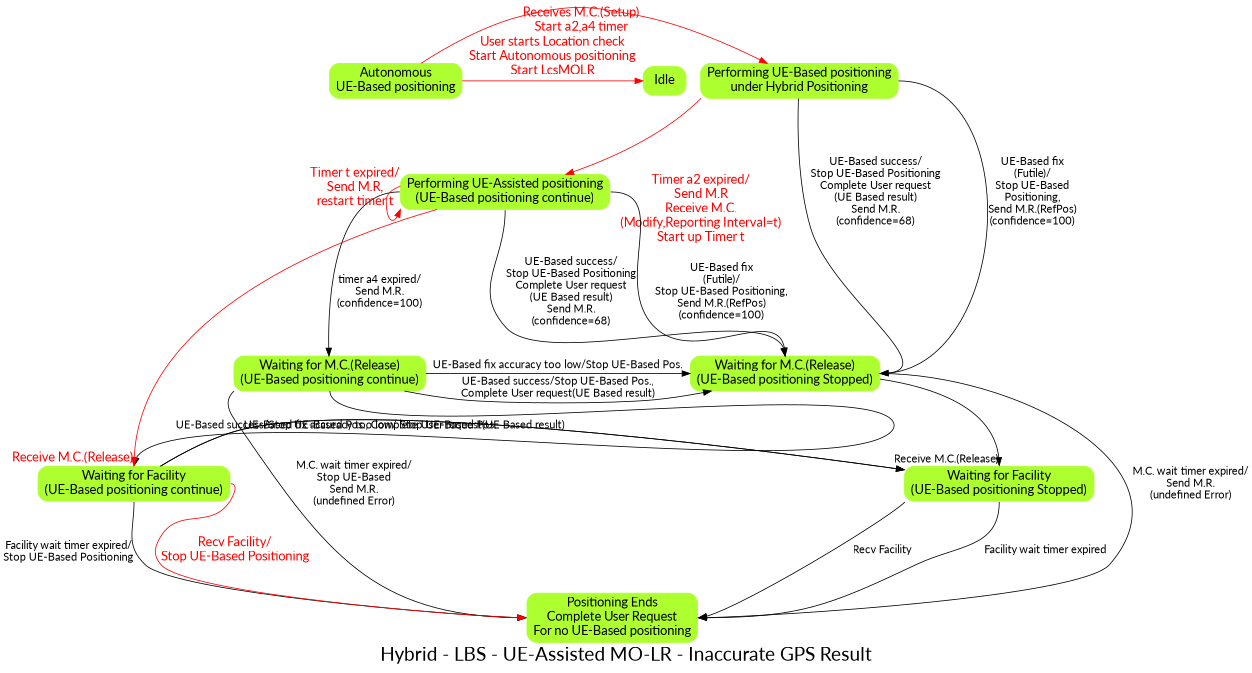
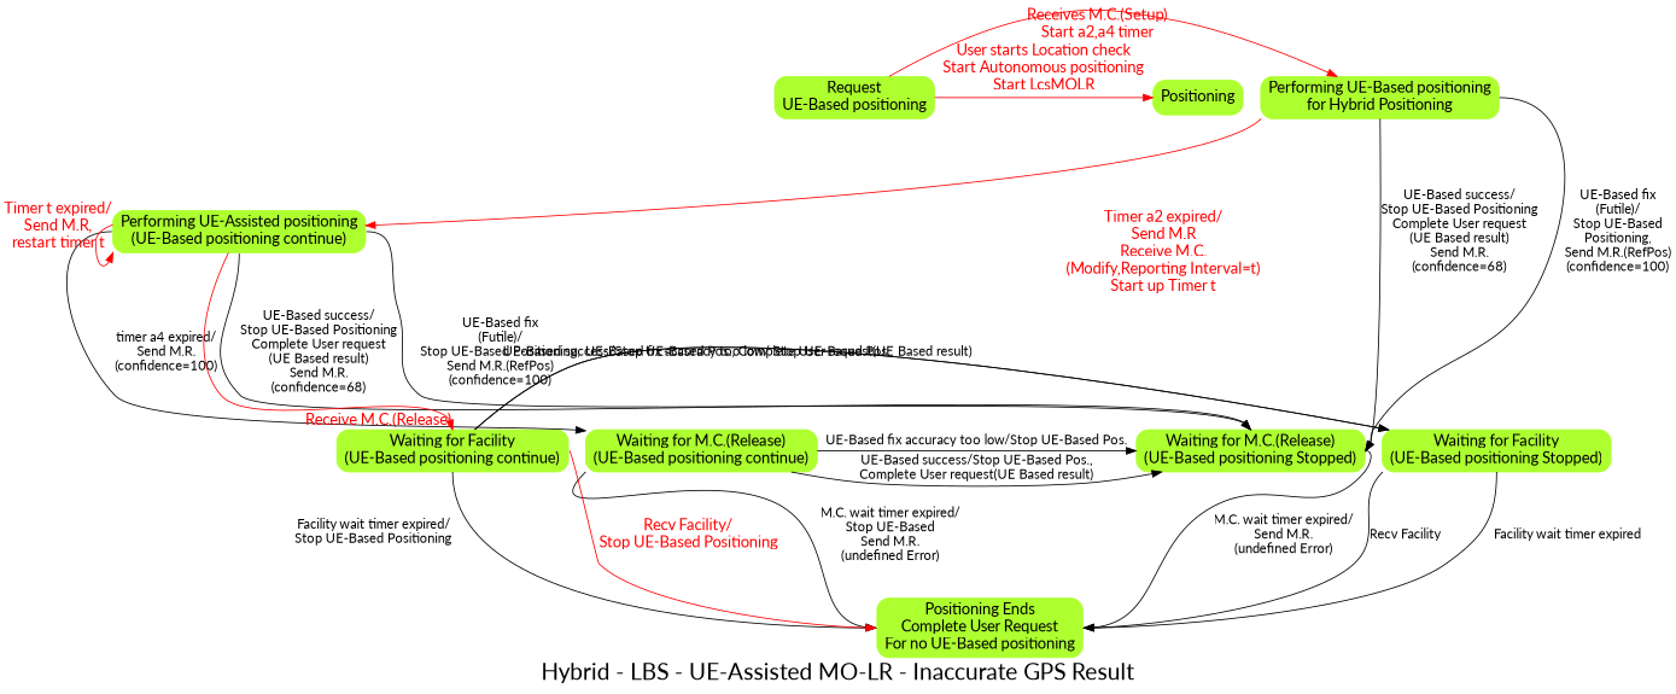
  digraph {
    fontname=Lato
    fontsize=24
    label="Hybrid - LBS - UE-Assisted MO-LR - Inaccurate GPS Result"
    rankdir=TB
    ranksep=1.0
    node [color=greenyellow fontname=Lato fontsize=16 shape=box style="rounded,filled"]
    edge [fontname=Lato fontsize=14]
-   n1 [label=Idle]
-   n2 [label="Autonomous\nUE-Based positioning"]
-   n3 [label="Performing UE-Based positioning\nunder Hybrid Positioning"]
+   n1 [label=Positioning]
+   n2 [label="Request\nUE-Based positioning"]
+   n3 [label="Performing UE-Based positioning\nfor Hybrid Positioning"]
    n4 [label="Waiting for M.C.(Release)\n(UE-Based positioning continue)"]
    n5 [label="Waiting for M.C.(Release)\n(UE-Based positioning Stopped)"]
    n6 [label="Waiting for Facility\n(UE-Based positioning continue)"]
    n7 [label="Waiting for Facility\n(UE-Based positioning Stopped)"]
    n8 [label="Positioning Ends\nComplete User Request\nFor no UE-Based positioning"]
    n9 [label="Performing UE-Assisted positioning\n(UE-Based positioning continue)"]
    subgraph sub_1 {
      rank=same
      n1
      n2
      n3
    }
    subgraph sub_2 {
      rank=same
      n4
      n5
    }
    subgraph sub_3 {
      rank=same
      n6
      n7
    }
    subgraph sub_4 {
      rank=same
      n8
    }
    n2 -> n1 [color=red fontcolor=red fontsize=16 label="User starts Location check\nStart Autonomous positioning\nStart LcsMOLR"]
    n2 -> n3 [color=red fontcolor=red fontsize=16 label="Receives M.C.(Setup)\nStart a2,a4 timer"]
    n3 -> n5 [headport=e label="UE-Based success/\nStop UE-Based Positioning\nComplete User request\n(UE Based result)\nSend M.R.\n(confidence=68)"]
    n3 -> n5 [headport=e label="UE-Based fix\n(Futile)/\nStop UE-Based\nPositioning,\nSend M.R.(RefPos)\n(confidence=100)" tailport=e]
    n3 -> n9 [color=red fontcolor=red fontsize=16 taillabel="\n\n\n\n\nTimer a2 expired/\nSend M.R\nReceive M.C.\n(Modify,Reporting Interval=t)\nStart up Timer t" tailport=sw]
    n4 -> n5 [label="UE-Based fix accuracy too low/Stop UE-Based Pos."]
    n4 -> n5 [label="UE-Based success/Stop UE-Based Pos.,\nComplete User request(UE Based result)\n"]
-   n4 -> n6 [headport=n tailport=s]
    n4 -> n8 [headport=w label="M.C. wait timer expired/\nStop UE-Based\nSend M.R.\n(undefined Error)" tailport=sw]
-   n5 -> n7 [headlabel="Receive M.C.(Release)" headport=n]
    n5 -> n8 [headport=e label="M.C. wait timer expired/\nSend M.R.\n(undefined Error)" tailport=e]
    n6 -> n7 [label="UE-Based fix accuracy too low/ Stop UE-Based Pos."]
    n6 -> n7 [label="UE-Based success/Stop UE-Based Pos., Complete User request(UE Based result)"]
    n6 -> n8 [headport=w taillabel="\n\n\nFacility wait timer expired/\nStop UE-Based Positioning" tailport=s]
    n6 -> n8 [color=red fontcolor=red fontsize=16 headport=w label="Recv Facility/\nStop UE-Based Positioning" tailport=e]
    n7 -> n8 [headport=e label="Recv Facility" tailport=sw]
    n7 -> n8 [headport=e label="Facility wait timer expired" tailport=s]
    n9 -> n4 [label="timer a4 expired/\nSend M.R.\n(confidence=100)" tailport=w]
    n9 -> n5 [headport=n label="UE-Based success/\nStop UE-Based Positioning\nComplete User request\n(UE Based result)\nSend M.R.\n(confidence=68)" tailport=s]
    n9 -> n5 [headport=n label="UE-Based fix\n(Futile)/\nStop UE-Based Positioning,\nSend M.R.(RefPos)\n(confidence=100)" tailport=e]
    n9 -> n6 [color=red fontcolor=red fontsize=16 headlabel="Receive M.C.(Release)" headport=n]
    n9 -> n9 [color=red fontcolor=red fontsize=16 headlabel="\n\n\nTimer t expired/\nSend M.R,\nrestart timer t" headport=sw]
  }
